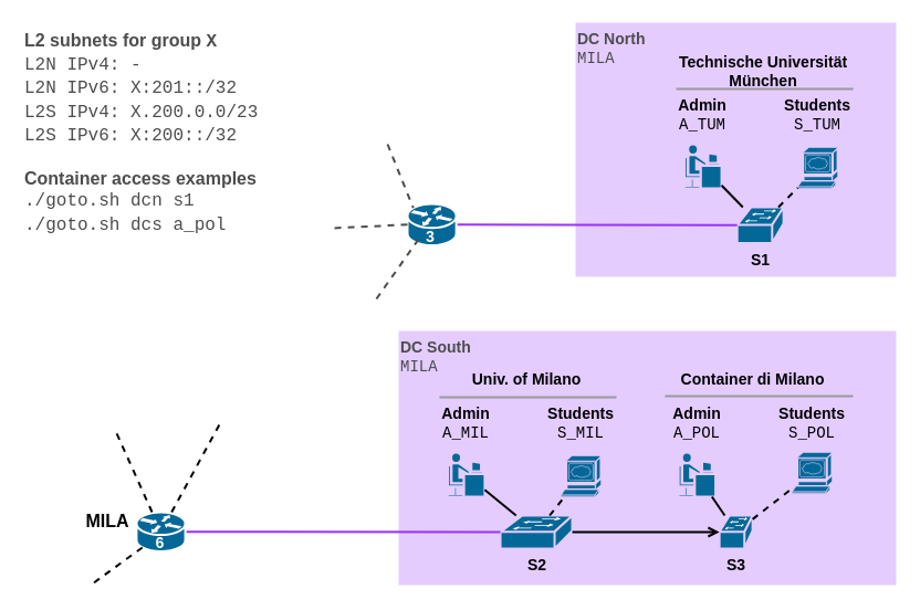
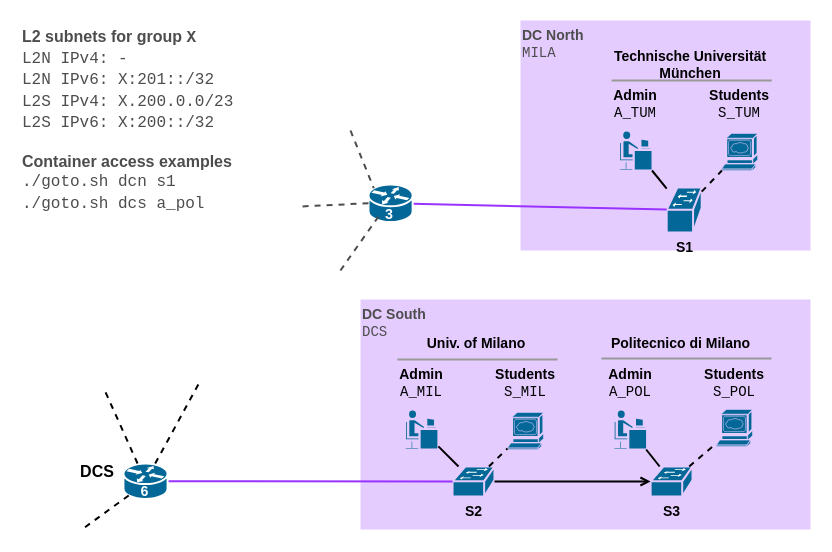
  <mxCell id="0" />
  <mxCell id="1" parent="0" />
- <mxCell id="2" value="DC South&lt;br&gt;&lt;span style=&quot;font-weight: normal;&quot;&gt;&lt;font face=&quot;Courier New&quot;&gt;MILA&lt;/font&gt;&lt;br&gt;&lt;/span&gt;" style="rounded=0;whiteSpace=wrap;html=1;fontFamily=Helvetica;fontSize=14;fontColor=#4D4D4D;fillColor=#E5CCFF;fontStyle=1;strokeColor=none;verticalAlign=top;align=left;gradientColor=none;gradientDirection=north;" parent="1" vertex="1"><mxGeometry x="360" y="299" width="450" height="230" as="geometry" /></mxCell>
- <mxCell id="3" value="S2" style="shape=mxgraph.cisco.switches.workgroup_switch;sketch=0;html=1;pointerEvents=1;dashed=0;fillColor=#036897;strokeColor=#E5CCFF;strokeWidth=2;verticalLabelPosition=bottom;verticalAlign=top;align=center;outlineConnect=0;fontSize=14;fontStyle=1" parent="1" vertex="1"><mxGeometry x="452.04" y="466" width="65" height="30" as="geometry" /></mxCell>
- <mxCell id="4" value="S3" style="shape=mxgraph.cisco.switches.workgroup_switch;sketch=0;html=1;pointerEvents=1;dashed=0;fillColor=#036897;strokeColor=#E5CCFF;strokeWidth=2;verticalLabelPosition=bottom;verticalAlign=top;align=center;outlineConnect=0;fontSize=14;fontStyle=1" parent="1" vertex="1"><mxGeometry x="650.11" y="466" width="30" height="30" as="geometry" /></mxCell>
+ <mxCell id="2" value="DC South&lt;br&gt;&lt;span style=&quot;font-weight: normal;&quot;&gt;&lt;font face=&quot;Courier New&quot;&gt;DCS&lt;/font&gt;&lt;br&gt;&lt;/span&gt;" style="rounded=0;whiteSpace=wrap;html=1;fontFamily=Helvetica;fontSize=14;fontColor=#4D4D4D;fillColor=#E5CCFF;fontStyle=1;strokeColor=none;verticalAlign=top;align=left;gradientColor=none;gradientDirection=north;" parent="1" vertex="1"><mxGeometry x="360" y="299" width="450" height="230" as="geometry" /></mxCell>
+ <mxCell id="3" value="S2" style="shape=mxgraph.cisco.switches.workgroup_switch;sketch=0;html=1;pointerEvents=1;dashed=0;fillColor=#036897;strokeColor=#E5CCFF;strokeWidth=2;verticalLabelPosition=bottom;verticalAlign=top;align=center;outlineConnect=0;fontSize=14;fontStyle=1" parent="1" vertex="1"><mxGeometry x="452.04" y="466" width="41.93" height="30" as="geometry" /></mxCell>
+ <mxCell id="4" value="S3" style="shape=mxgraph.cisco.switches.workgroup_switch;sketch=0;html=1;pointerEvents=1;dashed=0;fillColor=#036897;strokeColor=#E5CCFF;strokeWidth=2;verticalLabelPosition=bottom;verticalAlign=top;align=center;outlineConnect=0;fontSize=14;fontStyle=1" parent="1" vertex="1"><mxGeometry x="650.11" y="466" width="41.93" height="30" as="geometry" /></mxCell>
  <mxCell id="5" value="" style="endArrow=open;html=1;rounded=0;strokeWidth=2;" parent="1" source="3" target="4" edge="1"><mxGeometry width="50" height="50" relative="1" as="geometry"><mxPoint x="405.425" y="616" as="sourcePoint" /><mxPoint x="562.04" y="505.757" as="targetPoint" /></mxGeometry></mxCell>
  <mxCell id="6" value="" style="shape=mxgraph.cisco.servers.www_server;sketch=0;html=1;pointerEvents=1;dashed=0;fillColor=#036897;strokeColor=#E5CCFF;strokeWidth=2;verticalLabelPosition=bottom;verticalAlign=top;align=center;outlineConnect=0;" parent="1" vertex="1"><mxGeometry x="506.93" y="412" width="36" height="37" as="geometry" /></mxCell>
  <mxCell id="7" value="" style="shape=mxgraph.cisco.servers.www_server;sketch=0;html=1;pointerEvents=1;dashed=0;fillColor=#036897;strokeColor=#E5CCFF;strokeWidth=2;verticalLabelPosition=bottom;verticalAlign=top;align=center;outlineConnect=0;" parent="1" vertex="1"><mxGeometry x="715.93" y="409" width="36" height="37" as="geometry" /></mxCell>
  <mxCell id="8" value="" style="shape=mxgraph.cisco.people.androgenous_person;sketch=0;html=1;pointerEvents=1;dashed=0;fillColor=#036897;strokeColor=#E5CCFF;strokeWidth=2;verticalLabelPosition=bottom;verticalAlign=top;align=center;outlineConnect=0;" parent="1" vertex="1"><mxGeometry x="404.23" y="409" width="33.65" height="40" as="geometry" /></mxCell>
  <mxCell id="9" value="" style="shape=mxgraph.cisco.people.androgenous_person;sketch=0;html=1;pointerEvents=1;dashed=0;fillColor=#036897;strokeColor=#E5CCFF;strokeWidth=2;verticalLabelPosition=bottom;verticalAlign=top;align=center;outlineConnect=0;" parent="1" vertex="1"><mxGeometry x="612.93" y="409" width="33.65" height="40" as="geometry" /></mxCell>
  <mxCell id="10" value="" style="endArrow=none;html=1;rounded=0;strokeWidth=2;" parent="1" source="3" target="8" edge="1"><mxGeometry width="50" height="50" relative="1" as="geometry"><mxPoint x="-47.96" y="416" as="sourcePoint" /><mxPoint x="2.04" y="366" as="targetPoint" /></mxGeometry></mxCell>
  <mxCell id="11" value="" style="endArrow=none;html=1;rounded=0;strokeWidth=2;" parent="1" source="4" target="9" edge="1"><mxGeometry width="50" height="50" relative="1" as="geometry"><mxPoint x="52.04" y="416" as="sourcePoint" /><mxPoint x="102.04" y="366" as="targetPoint" /></mxGeometry></mxCell>
  <mxCell id="12" value="" style="endArrow=none;dashed=1;html=1;rounded=0;strokeWidth=2;" parent="1" source="3" target="6" edge="1"><mxGeometry width="50" height="50" relative="1" as="geometry"><mxPoint x="102.04" y="416" as="sourcePoint" /><mxPoint x="152.04" y="366" as="targetPoint" /></mxGeometry></mxCell>
  <mxCell id="13" value="" style="endArrow=none;dashed=1;html=1;rounded=0;strokeWidth=2;" parent="1" source="4" target="7" edge="1"><mxGeometry width="50" height="50" relative="1" as="geometry"><mxPoint x="202.04" y="426" as="sourcePoint" /><mxPoint x="252.04" y="376" as="targetPoint" /></mxGeometry></mxCell>
  <mxCell id="14" value="&lt;b&gt;L2 subnets for group &lt;font face=&quot;Courier New&quot;&gt;X&lt;/font&gt;&lt;br&gt;&lt;/b&gt;&lt;font face=&quot;Courier New&quot;&gt;L2N IPv4: -&lt;br&gt;L2N IPv6: X:201::/32&lt;br&gt;L2S IPv4: X.200.0.0/23&lt;br&gt;L2S IPv6: X:200::/32&lt;/font&gt;&lt;font style=&quot;font-size: 16px;&quot;&gt;&lt;br&gt;&lt;br&gt;&lt;b style=&quot;&quot;&gt;Container access examples&lt;br&gt;&lt;/b&gt;&lt;font face=&quot;Courier New&quot;&gt;./goto.sh dcn s1&lt;br&gt;./goto.sh dcs a_pol&lt;br&gt;&lt;/font&gt;&lt;br&gt;&lt;br&gt;&lt;/font&gt;" style="rounded=0;whiteSpace=wrap;html=1;fontFamily=Helvetica;fontSize=16;fontColor=#4D4D4D;fillColor=none;align=left;strokeColor=none;verticalAlign=top;" parent="1" vertex="1"><mxGeometry width="250" height="220" as="geometry" x="20" y="20" /></mxCell>
  <mxCell id="15" value="&lt;font style=&quot;font-size: 14px;&quot;&gt;&lt;span style=&quot;font-size: 14px;&quot;&gt;Admin&lt;br&gt;&lt;font style=&quot;font-weight: normal;&quot; face=&quot;Courier New&quot;&gt;A_MIL&lt;/font&gt;&lt;br&gt;&lt;/span&gt;&lt;/font&gt;" style="rounded=0;whiteSpace=wrap;html=1;strokeColor=none;fillColor=none;fontSize=14;fontStyle=1" parent="1" vertex="1"><mxGeometry x="393.98" y="369" width="54.15" height="27.5" as="geometry" /></mxCell>
  <mxCell id="16" value="&lt;font style=&quot;font-size: 14px;&quot;&gt;&lt;span style=&quot;font-size: 14px;&quot;&gt;Students&lt;br&gt;&lt;font style=&quot;font-weight: normal;&quot; face=&quot;Courier New&quot;&gt;S_MIL&lt;/font&gt;&lt;br&gt;&lt;/span&gt;&lt;/font&gt;" style="rounded=0;whiteSpace=wrap;html=1;strokeColor=none;fillColor=none;fontSize=14;fontStyle=1" parent="1" vertex="1"><mxGeometry x="497.86" y="369" width="54.15" height="27.5" as="geometry" /></mxCell>
  <mxCell id="17" value="&lt;font style=&quot;font-size: 14px;&quot;&gt;&lt;span style=&quot;font-size: 14px;&quot;&gt;Admin&lt;br&gt;&lt;font style=&quot;font-weight: normal;&quot; face=&quot;Courier New&quot;&gt;A_POL&lt;/font&gt;&lt;br&gt;&lt;/span&gt;&lt;/font&gt;" style="rounded=0;whiteSpace=wrap;html=1;strokeColor=none;fillColor=none;fontSize=14;fontStyle=1" parent="1" vertex="1"><mxGeometry x="602.68" y="369" width="54.15" height="27.5" as="geometry" /></mxCell>
  <mxCell id="18" value="&lt;font style=&quot;font-size: 14px;&quot;&gt;&lt;span style=&quot;font-size: 14px;&quot;&gt;Students&lt;br&gt;&lt;font style=&quot;font-weight: normal;&quot; face=&quot;Courier New&quot;&gt;S_POL&lt;/font&gt;&lt;br&gt;&lt;/span&gt;&lt;/font&gt;" style="rounded=0;whiteSpace=wrap;html=1;strokeColor=none;fillColor=none;fontSize=14;fontStyle=1" parent="1" vertex="1"><mxGeometry x="706.86" y="369" width="54.15" height="27.5" as="geometry" /></mxCell>
  <mxCell id="19" value="&lt;font style=&quot;font-size: 14px;&quot;&gt;&lt;span style=&quot;font-size: 14px;&quot;&gt;Univ. of Milano&lt;br&gt;&lt;/span&gt;&lt;/font&gt;" style="rounded=0;whiteSpace=wrap;html=1;strokeColor=none;fillColor=none;fontSize=14;fontStyle=1" parent="1" vertex="1"><mxGeometry x="395.93" y="329" width="160" height="27.5" as="geometry" /></mxCell>
  <mxCell id="20" value="" style="endArrow=none;html=1;rounded=0;fontFamily=Courier New;fontSize=14;entryX=0.039;entryY=0.261;entryDx=0;entryDy=0;entryPerimeter=0;exitX=0.444;exitY=0.261;exitDx=0;exitDy=0;exitPerimeter=0;strokeWidth=2;strokeColor=#999999;" parent="1" edge="1"><mxGeometry width="50" height="50" relative="1" as="geometry"><mxPoint x="557.071" y="359.03" as="sourcePoint" /><mxPoint x="396.922" y="359.03" as="targetPoint" /></mxGeometry></mxCell>
- <mxCell id="21" value="&lt;font style=&quot;&quot;&gt;Container di Milano&lt;br&gt;&lt;/font&gt;" style="rounded=0;whiteSpace=wrap;html=1;strokeColor=none;fillColor=none;fontSize=14;fontStyle=1" parent="1" vertex="1"><mxGeometry x="603.93" y="329" width="153" height="27.5" as="geometry" /></mxCell>
+ <mxCell id="21" value="&lt;font style=&quot;&quot;&gt;Politecnico di Milano&lt;br&gt;&lt;/font&gt;" style="rounded=0;whiteSpace=wrap;html=1;strokeColor=none;fillColor=none;fontSize=14;fontStyle=1" parent="1" vertex="1"><mxGeometry x="603.93" y="329" width="153" height="27.5" as="geometry" /></mxCell>
  <mxCell id="22" value="" style="endArrow=none;html=1;rounded=0;fontFamily=Courier New;fontSize=14;entryX=0.039;entryY=0.261;entryDx=0;entryDy=0;entryPerimeter=0;strokeWidth=2;strokeColor=#999999;" parent="1" edge="1"><mxGeometry width="50" height="50" relative="1" as="geometry"><mxPoint x="771" y="358" as="sourcePoint" /><mxPoint x="600.862" y="358.03" as="targetPoint" /></mxGeometry></mxCell>
  <mxCell id="23" value="DC North&lt;br&gt;&lt;span style=&quot;font-weight: normal;&quot;&gt;&lt;font face=&quot;Courier New&quot;&gt;MILA&lt;/font&gt;&lt;br&gt;&lt;/span&gt;" style="rounded=0;whiteSpace=wrap;html=1;fontFamily=Helvetica;fontSize=14;fontColor=#4D4D4D;fillColor=#E5CCFF;fontStyle=1;strokeColor=none;verticalAlign=top;align=left;gradientColor=none;gradientDirection=north;" parent="1" vertex="1"><mxGeometry x="520" width="290" height="230" as="geometry" y="20" /></mxCell>
- <mxCell id="24" value="S1" style="shape=mxgraph.cisco.switches.workgroup_switch;sketch=0;html=1;pointerEvents=1;dashed=0;fillColor=#036897;strokeColor=#E5CCFF;strokeWidth=2;verticalLabelPosition=bottom;verticalAlign=top;align=center;outlineConnect=0;fontSize=14;fontStyle=1" parent="1" vertex="1"><mxGeometry x="666.19" y="187" width="41.93" height="32.5" as="geometry" /></mxCell>
+ <mxCell id="24" value="S1" style="shape=mxgraph.cisco.switches.workgroup_switch;sketch=0;html=1;pointerEvents=1;dashed=0;fillColor=#036897;strokeColor=#E5CCFF;strokeWidth=2;verticalLabelPosition=bottom;verticalAlign=top;align=center;outlineConnect=0;fontSize=14;fontStyle=1" parent="1" vertex="1"><mxGeometry x="666.19" y="187" width="35" height="45" as="geometry" /></mxCell>
  <mxCell id="25" value="" style="shape=mxgraph.cisco.servers.www_server;sketch=0;html=1;pointerEvents=1;dashed=0;fillColor=#036897;strokeColor=#E5CCFF;strokeWidth=2;verticalLabelPosition=bottom;verticalAlign=top;align=center;outlineConnect=0;" parent="1" vertex="1"><mxGeometry x="721.08" y="133" width="36" height="37" as="geometry" /></mxCell>
  <mxCell id="26" value="" style="shape=mxgraph.cisco.people.androgenous_person;sketch=0;html=1;pointerEvents=1;dashed=0;fillColor=#036897;strokeColor=#E5CCFF;strokeWidth=2;verticalLabelPosition=bottom;verticalAlign=top;align=center;outlineConnect=0;" parent="1" vertex="1"><mxGeometry x="618.38" y="130" width="33.65" height="40" as="geometry" /></mxCell>
  <mxCell id="27" value="" style="endArrow=none;html=1;rounded=0;strokeWidth=2;" parent="1" source="24" target="26" edge="1"><mxGeometry width="50" height="50" relative="1" as="geometry"><mxPoint x="166.19" y="137" as="sourcePoint" /><mxPoint x="216.19" y="87" as="targetPoint" /></mxGeometry></mxCell>
  <mxCell id="28" value="" style="endArrow=none;dashed=1;html=1;rounded=0;strokeWidth=2;" parent="1" source="24" target="25" edge="1"><mxGeometry width="50" height="50" relative="1" as="geometry"><mxPoint x="316.19" y="137" as="sourcePoint" /><mxPoint x="366.19" y="87" as="targetPoint" /></mxGeometry></mxCell>
  <mxCell id="29" value="&lt;font style=&quot;font-size: 14px;&quot;&gt;&lt;span style=&quot;font-size: 14px;&quot;&gt;Admin&lt;br&gt;&lt;font style=&quot;font-weight: normal;&quot; face=&quot;Courier New&quot;&gt;A_TUM&lt;/font&gt;&lt;br&gt;&lt;/span&gt;&lt;/font&gt;" style="rounded=0;whiteSpace=wrap;html=1;strokeColor=none;fillColor=none;fontSize=14;fontStyle=1" parent="1" vertex="1"><mxGeometry x="608.13" y="90" width="54.15" height="27.5" as="geometry" /></mxCell>
  <mxCell id="30" value="&lt;font style=&quot;font-size: 14px;&quot;&gt;&lt;span style=&quot;font-size: 14px;&quot;&gt;Students&lt;br&gt;&lt;font style=&quot;font-weight: normal;&quot; face=&quot;Courier New&quot;&gt;S_TUM&lt;/font&gt;&lt;br&gt;&lt;/span&gt;&lt;/font&gt;" style="rounded=0;whiteSpace=wrap;html=1;strokeColor=none;fillColor=none;fontSize=14;fontStyle=1" parent="1" vertex="1"><mxGeometry x="712.01" y="90" width="54.15" height="27.5" as="geometry" /></mxCell>
  <mxCell id="31" value="&lt;font style=&quot;font-size: 14px;&quot;&gt;&lt;span style=&quot;font-size: 14px;&quot;&gt;Technische Universität München&lt;br&gt;&lt;/span&gt;&lt;/font&gt;" style="rounded=0;whiteSpace=wrap;html=1;strokeColor=none;fillColor=none;fontSize=14;fontStyle=1" parent="1" vertex="1"><mxGeometry x="610" y="50" width="160" height="27.5" as="geometry" /></mxCell>
  <mxCell id="32" value="" style="endArrow=none;html=1;rounded=0;fontFamily=Courier New;fontSize=14;entryX=0.039;entryY=0.261;entryDx=0;entryDy=0;entryPerimeter=0;exitX=0.444;exitY=0.261;exitDx=0;exitDy=0;exitPerimeter=0;strokeWidth=2;strokeColor=#999999;" parent="1" edge="1"><mxGeometry width="50" height="50" relative="1" as="geometry"><mxPoint x="771.221" y="80.03" as="sourcePoint" /><mxPoint x="611.072" y="80.03" as="targetPoint" /></mxGeometry></mxCell>
  <mxCell id="33" style="edgeStyle=none;rounded=0;orthogonalLoop=1;jettySize=auto;html=1;strokeColor=#9933FF;strokeWidth=2;fontFamily=Helvetica;fontSize=14;fontColor=#4D4D4D;endArrow=none;endFill=0;" parent="1" source="35" target="24" edge="1"><mxGeometry relative="1" as="geometry"><mxPoint x="510.5" y="203" as="sourcePoint" /><mxPoint x="540" y="190" as="targetPoint" /></mxGeometry></mxCell>
  <mxCell id="34" value="" style="group" parent="1" vertex="1" connectable="0"><mxGeometry x="350" y="170" width="211.57" height="51.5" as="geometry" /></mxCell>
  <mxCell id="35" value="" style="shape=mxgraph.cisco.routers.router;html=1;pointerEvents=1;dashed=0;fillColor=#036897;strokeColor=#ffffff;strokeWidth=2;verticalLabelPosition=bottom;verticalAlign=top;align=center;outlineConnect=0;" parent="34" vertex="1"><mxGeometry x="18" y="14" width="44.15" height="37.5" as="geometry" /></mxCell>
  <mxCell id="36" value="" style="endArrow=none;html=1;rounded=0;strokeWidth=2;strokeColor=#4D4D4D;dashed=1;entryX=0.12;entryY=0.1;entryDx=0;entryDy=0;entryPerimeter=0;" parent="34" target="35" edge="1"><mxGeometry width="50" height="50" relative="1" as="geometry"><mxPoint x="-1.137e-13" y="-40" as="sourcePoint" /><mxPoint x="135.502" y="40" as="targetPoint" /></mxGeometry></mxCell>
  <mxCell id="37" value="" style="endArrow=none;html=1;rounded=0;strokeWidth=2;strokeColor=#4D4D4D;entryX=0;entryY=0.5;entryDx=0;entryDy=0;curved=0;dashed=1;" parent="34" target="38" edge="1"><mxGeometry width="50" height="50" relative="1" as="geometry"><mxPoint x="-10.08" y="100" as="sourcePoint" /><mxPoint x="355.5" y="-356.5" as="targetPoint" /><Array as="points" /></mxGeometry></mxCell>
  <mxCell id="38" value="&lt;b&gt;&lt;font color=&quot;#ffffff&quot;&gt;3&lt;/font&gt;&lt;/b&gt;" style="whiteSpace=wrap;html=1;aspect=fixed;fontFamily=Courier New;fontSize=14;fillColor=none;strokeColor=none;" parent="34" vertex="1"><mxGeometry x="29.07" y="34.5" width="20" height="20" as="geometry" /></mxCell>
  <mxCell id="39" style="edgeStyle=none;rounded=0;orthogonalLoop=1;jettySize=auto;html=1;strokeColor=#9933FF;strokeWidth=2;fontFamily=Helvetica;fontSize=14;fontColor=#4D4D4D;endArrow=none;endFill=0;exitX=1;exitY=0.5;exitDx=0;exitDy=0;exitPerimeter=0;" parent="1" source="42" target="3" edge="1"><mxGeometry relative="1" as="geometry"><mxPoint x="166.73" y="792.5" as="sourcePoint" /><mxPoint x="245.73" y="482" as="targetPoint" /></mxGeometry></mxCell>
- <mxCell id="40" value="&lt;font size=&quot;1&quot; style=&quot;&quot;&gt;&lt;b style=&quot;font-size: 16px;&quot;&gt;MILA&lt;/b&gt;&lt;/font&gt;" style="rounded=0;whiteSpace=wrap;html=1;strokeColor=none;fillColor=none;" parent="1" vertex="1"><mxGeometry x="69.5" y="457" width="54.15" height="27.5" as="geometry" /></mxCell>
+ <mxCell id="40" value="&lt;font size=&quot;1&quot; style=&quot;&quot;&gt;&lt;b style=&quot;font-size: 16px;&quot;&gt;DCS&lt;/b&gt;&lt;/font&gt;" style="rounded=0;whiteSpace=wrap;html=1;strokeColor=none;fillColor=none;" parent="1" vertex="1"><mxGeometry x="69.5" y="457" width="54.15" height="27.5" as="geometry" /></mxCell>
  <mxCell id="41" value="" style="group" parent="1" vertex="1" connectable="0"><mxGeometry x="122.93" y="463" width="44.15" height="39" as="geometry" /></mxCell>
  <mxCell id="42" value="" style="shape=mxgraph.cisco.routers.router;html=1;pointerEvents=1;dashed=0;fillColor=#036897;strokeColor=#ffffff;strokeWidth=2;verticalLabelPosition=bottom;verticalAlign=top;align=center;outlineConnect=0;" parent="41" vertex="1"><mxGeometry width="44.15" height="35.5" as="geometry" /></mxCell>
  <mxCell id="43" value="&lt;b&gt;&lt;font color=&quot;#ffffff&quot;&gt;6&lt;/font&gt;&lt;/b&gt;" style="whiteSpace=wrap;html=1;aspect=fixed;fontFamily=Courier New;fontSize=14;fillColor=none;strokeColor=none;" parent="41" vertex="1"><mxGeometry x="12" y="19" width="19" height="19" as="geometry" /></mxCell>
  <mxCell id="44" value="" style="endArrow=none;html=1;rounded=0;strokeWidth=2;strokeColor=#000000;fillColor=#008a00;dashed=1;" parent="1" source="42" edge="1"><mxGeometry width="50" height="50" relative="1" as="geometry"><mxPoint x="318.23" y="-117.75" as="sourcePoint" /><mxPoint x="104.73" y="391" as="targetPoint" /></mxGeometry></mxCell>
  <mxCell id="45" value="" style="endArrow=none;html=1;rounded=0;strokeWidth=2;strokeColor=#000000;fillColor=#008a00;dashed=1;" parent="1" source="42" edge="1"><mxGeometry width="50" height="50" relative="1" as="geometry"><mxPoint x="374.23" y="-136.75" as="sourcePoint" /><mxPoint x="200" y="380" as="targetPoint" /></mxGeometry></mxCell>
  <mxCell id="46" value="" style="endArrow=none;html=1;rounded=0;strokeWidth=2;strokeColor=#4D4D4D;dashed=1;exitX=0;exitY=0.5;exitDx=0;exitDy=0;exitPerimeter=0;" parent="1" source="35" edge="1"><mxGeometry width="50" height="50" relative="1" as="geometry"><mxPoint x="855.58" y="-125.5" as="sourcePoint" /><mxPoint x="300" y="206" as="targetPoint" /><Array as="points" /></mxGeometry></mxCell>
  <mxCell id="47" value="" style="endArrow=none;html=1;rounded=0;strokeWidth=2;strokeColor=#000000;fillColor=#008a00;dashed=1;exitX=0.12;exitY=0.9;exitDx=0;exitDy=0;exitPerimeter=0;" parent="1" source="42" edge="1"><mxGeometry width="50" height="50" relative="1" as="geometry"><mxPoint x="147" y="473" as="sourcePoint" /><mxPoint x="80" y="530" as="targetPoint" /></mxGeometry></mxCell>
